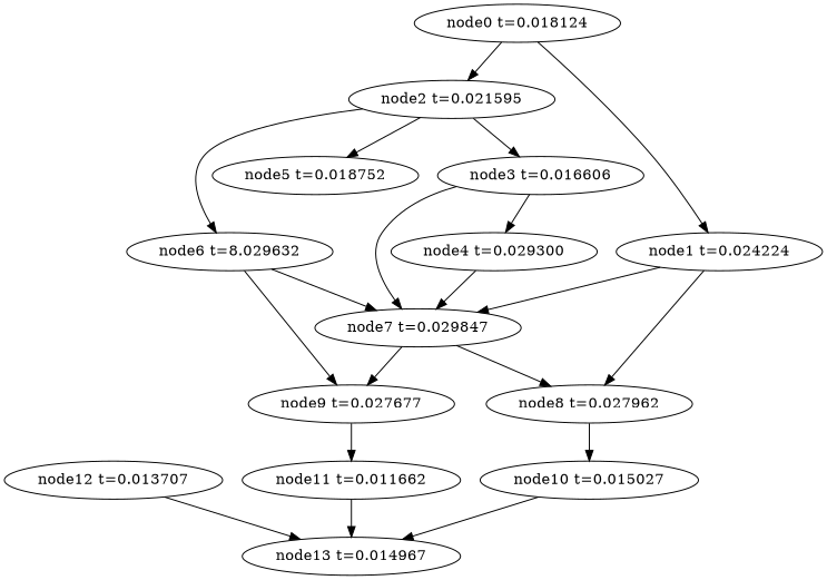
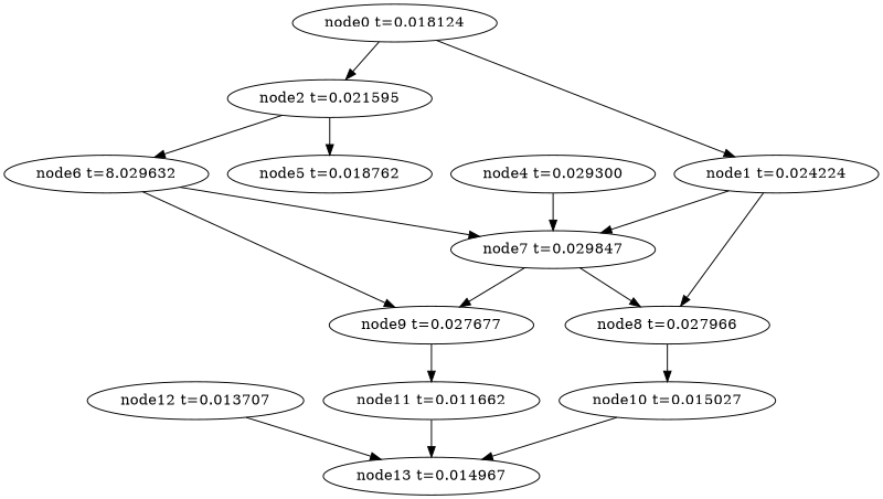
  digraph {
    n1 [label="node13 t=0.014967"]
    n2 [label="node12 t=0.013707"]
    n3 [label="node11 t=0.011662"]
    n4 [label="node10 t=0.015027"]
    n5 [label="node9 t=0.027677"]
-   n6 [label="node8 t=0.027962"]
+   n6 [label="node8 t=0.027966"]
    n7 [label="node7 t=0.029847"]
    n8 [label="node6 t=8.029632"]
-   n9 [label="node5 t=0.018752"]
+   n9 [label="node5 t=0.018762"]
    n10 [label="node4 t=0.029300"]
-   n11 [label="node3 t=0.016606"]
    n12 [label="node2 t=0.021595"]
    n13 [label="node1 t=0.024224"]
    n14 [label="node0 t=0.018124"]
    n2 -> n1
    n3 -> n1
    n4 -> n1
    n5 -> n3
    n6 -> n4
    n7 -> n5
    n7 -> n6
    n8 -> n5
    n8 -> n7
    n10 -> n7
-   n11 -> n7
-   n11 -> n10
    n12 -> n8
    n12 -> n9
-   n12 -> n11
    n13 -> n6
    n13 -> n7
    n14 -> n12
    n14 -> n13
  }
